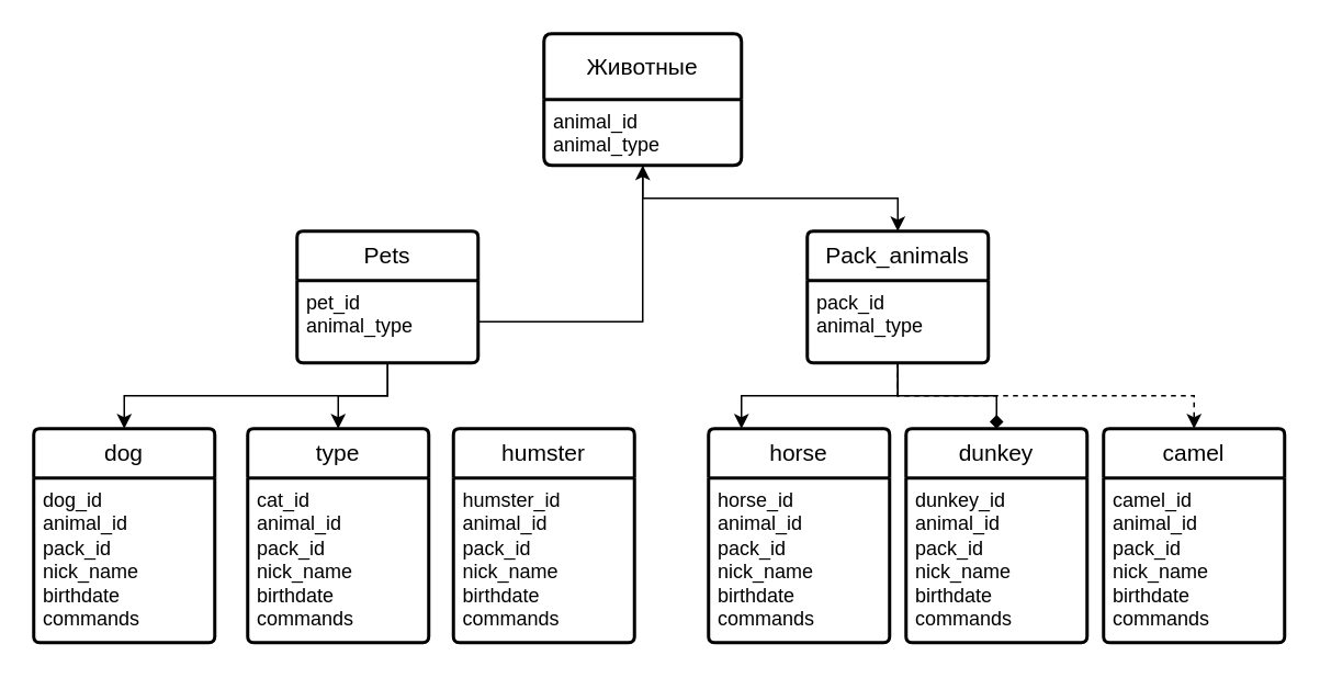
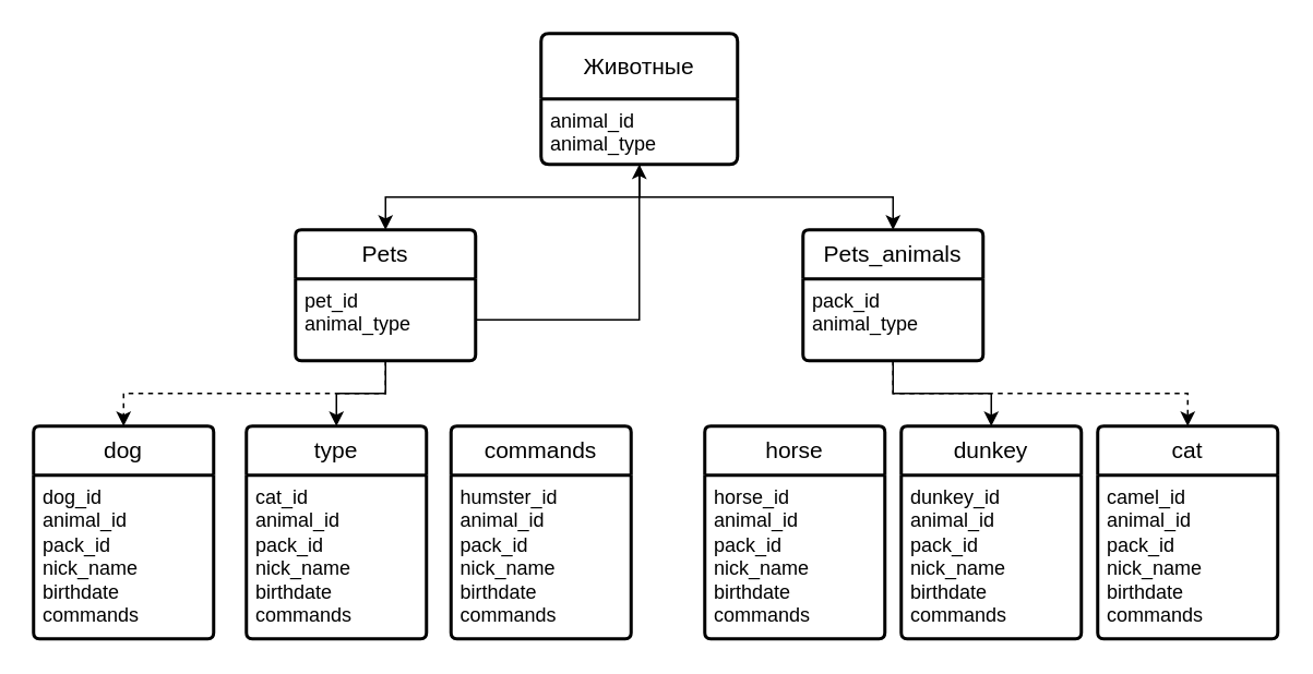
  <mxCell id="0" />
  <mxCell id="1" parent="0" />
  <mxCell id="2" value="Животные" style="swimlane;childLayout=stackLayout;horizontal=1;startSize=40;horizontalStack=0;rounded=1;fontSize=14;fontStyle=0;strokeWidth=2;resizeParent=0;resizeLast=1;shadow=0;dashed=0;align=center;arcSize=4;whiteSpace=wrap;html=1;" parent="1" vertex="1"><mxGeometry x="330" y="20" width="120" height="80" as="geometry" /></mxCell>
  <mxCell id="3" value="animal_id&lt;br&gt;animal_type" style="align=left;strokeColor=none;fillColor=none;spacingLeft=4;fontSize=12;verticalAlign=top;resizable=0;rotatable=0;part=1;html=1;" parent="2" vertex="1"><mxGeometry y="40" width="120" height="40" as="geometry" /></mxCell>
  <mxCell id="4" style="edgeStyle=orthogonalEdgeStyle;rounded=0;orthogonalLoop=1;jettySize=auto;html=1;exitX=0.5;exitY=1;exitDx=0;exitDy=0;" parent="2" source="3" target="3" edge="1"><mxGeometry relative="1" as="geometry" /></mxCell>
- <mxCell id="5" value="Pack_animals" style="swimlane;childLayout=stackLayout;horizontal=1;startSize=30;horizontalStack=0;rounded=1;fontSize=14;fontStyle=0;strokeWidth=2;resizeParent=0;resizeLast=1;shadow=0;dashed=0;align=center;arcSize=4;whiteSpace=wrap;html=1;" parent="1" vertex="1"><mxGeometry x="490" y="140" width="110" height="80" as="geometry" /></mxCell>
+ <mxCell id="5" value="Pets_animals" style="swimlane;childLayout=stackLayout;horizontal=1;startSize=30;horizontalStack=0;rounded=1;fontSize=14;fontStyle=0;strokeWidth=2;resizeParent=0;resizeLast=1;shadow=0;dashed=0;align=center;arcSize=4;whiteSpace=wrap;html=1;" parent="1" vertex="1"><mxGeometry x="490" y="140" width="110" height="80" as="geometry" /></mxCell>
  <mxCell id="6" value="pack_id&lt;br&gt;animal_type" style="align=left;strokeColor=none;fillColor=none;spacingLeft=4;fontSize=12;verticalAlign=top;resizable=0;rotatable=0;part=1;html=1;" parent="5" vertex="1"><mxGeometry y="30" width="110" height="50" as="geometry" /></mxCell>
  <mxCell id="7" value="Pets" style="swimlane;childLayout=stackLayout;horizontal=1;startSize=30;horizontalStack=0;rounded=1;fontSize=14;fontStyle=0;strokeWidth=2;resizeParent=0;resizeLast=1;shadow=0;dashed=0;align=center;arcSize=4;whiteSpace=wrap;html=1;" parent="1" vertex="1"><mxGeometry x="180" y="140" width="110" height="80" as="geometry" /></mxCell>
  <mxCell id="8" value="pet_id&lt;br&gt;animal_type" style="align=left;strokeColor=none;fillColor=none;spacingLeft=4;fontSize=12;verticalAlign=top;resizable=0;rotatable=0;part=1;html=1;" parent="7" vertex="1"><mxGeometry y="30" width="110" height="50" as="geometry" /></mxCell>
  <mxCell id="9" value="horse" style="swimlane;childLayout=stackLayout;horizontal=1;startSize=30;horizontalStack=0;rounded=1;fontSize=14;fontStyle=0;strokeWidth=2;resizeParent=0;resizeLast=1;shadow=0;dashed=0;align=center;arcSize=4;whiteSpace=wrap;html=1;" parent="1" vertex="1"><mxGeometry x="430" y="260" width="110" height="130" as="geometry" /></mxCell>
  <mxCell id="10" value="&lt;div&gt;horse_id&lt;/div&gt;&lt;div&gt;animal_id&lt;br&gt;&lt;/div&gt;&lt;div&gt;pack_id&lt;br&gt;&lt;/div&gt;&lt;div&gt;nick_name&lt;/div&gt;&lt;div&gt;birthdate&lt;/div&gt;&lt;div&gt;commands&lt;br&gt;&lt;/div&gt;" style="align=left;strokeColor=none;fillColor=none;spacingLeft=4;fontSize=12;verticalAlign=top;resizable=0;rotatable=0;part=1;html=1;" parent="9" vertex="1"><mxGeometry y="30" width="110" height="100" as="geometry" /></mxCell>
  <mxCell id="11" value="dunkey" style="swimlane;childLayout=stackLayout;horizontal=1;startSize=30;horizontalStack=0;rounded=1;fontSize=14;fontStyle=0;strokeWidth=2;resizeParent=0;resizeLast=1;shadow=0;dashed=0;align=center;arcSize=4;whiteSpace=wrap;html=1;" parent="1" vertex="1"><mxGeometry x="550" y="260" width="110" height="130" as="geometry" /></mxCell>
  <mxCell id="12" value="&lt;div&gt;dunkey_id&lt;/div&gt;&lt;div&gt;animal_id&lt;br&gt;&lt;/div&gt;&lt;div&gt;pack_id&lt;br&gt;&lt;/div&gt;&lt;div&gt;nick_name&lt;/div&gt;&lt;div&gt;birthdate&lt;/div&gt;&lt;div&gt;commands&lt;br&gt;&lt;/div&gt;" style="align=left;strokeColor=none;fillColor=none;spacingLeft=4;fontSize=12;verticalAlign=top;resizable=0;rotatable=0;part=1;html=1;" parent="11" vertex="1"><mxGeometry y="30" width="110" height="100" as="geometry" /></mxCell>
- <mxCell id="13" value="camel" style="swimlane;childLayout=stackLayout;horizontal=1;startSize=30;horizontalStack=0;rounded=1;fontSize=14;fontStyle=0;strokeWidth=2;resizeParent=0;resizeLast=1;shadow=0;dashed=0;align=center;arcSize=4;whiteSpace=wrap;html=1;" parent="1" vertex="1"><mxGeometry x="670" y="260" width="110" height="130" as="geometry" /></mxCell>
+ <mxCell id="13" value="cat" style="swimlane;childLayout=stackLayout;horizontal=1;startSize=30;horizontalStack=0;rounded=1;fontSize=14;fontStyle=0;strokeWidth=2;resizeParent=0;resizeLast=1;shadow=0;dashed=0;align=center;arcSize=4;whiteSpace=wrap;html=1;" parent="1" vertex="1"><mxGeometry x="670" y="260" width="110" height="130" as="geometry" /></mxCell>
  <mxCell id="14" value="&lt;div&gt;camel_id&lt;/div&gt;&lt;div&gt;animal_id&lt;br&gt;&lt;/div&gt;&lt;div&gt;pack_id&lt;br&gt;&lt;/div&gt;&lt;div&gt;nick_name&lt;/div&gt;&lt;div&gt;birthdate&lt;/div&gt;&lt;div&gt;commands&lt;br&gt;&lt;/div&gt;" style="align=left;strokeColor=none;fillColor=none;spacingLeft=4;fontSize=12;verticalAlign=top;resizable=0;rotatable=0;part=1;html=1;" parent="13" vertex="1"><mxGeometry y="30" width="110" height="100" as="geometry" /></mxCell>
- <mxCell id="15" style="edgeStyle=orthogonalEdgeStyle;rounded=0;orthogonalLoop=1;jettySize=auto;html=1;" parent="1" source="6" target="9" edge="1"><mxGeometry relative="1" as="geometry"><Array as="points"><mxPoint x="545" y="240" /><mxPoint x="450" y="240" /></Array></mxGeometry></mxCell>
  <mxCell id="16" value="dog" style="swimlane;childLayout=stackLayout;horizontal=1;startSize=30;horizontalStack=0;rounded=1;fontSize=14;fontStyle=0;strokeWidth=2;resizeParent=0;resizeLast=1;shadow=0;dashed=0;align=center;arcSize=4;whiteSpace=wrap;html=1;" parent="1" vertex="1"><mxGeometry x="20" y="260" width="110" height="130" as="geometry" /></mxCell>
  <mxCell id="17" value="&lt;div&gt;dog_id&lt;/div&gt;&lt;div&gt;animal_id&lt;br&gt;&lt;/div&gt;&lt;div&gt;pack_id&lt;br&gt;&lt;/div&gt;&lt;div&gt;nick_name&lt;/div&gt;&lt;div&gt;birthdate&lt;/div&gt;&lt;div&gt;commands&lt;br&gt;&lt;/div&gt;" style="align=left;strokeColor=none;fillColor=none;spacingLeft=4;fontSize=12;verticalAlign=top;resizable=0;rotatable=0;part=1;html=1;" parent="16" vertex="1"><mxGeometry y="30" width="110" height="100" as="geometry" /></mxCell>
  <mxCell id="18" value="type" style="swimlane;childLayout=stackLayout;horizontal=1;startSize=30;horizontalStack=0;rounded=1;fontSize=14;fontStyle=0;strokeWidth=2;resizeParent=0;resizeLast=1;shadow=0;dashed=0;align=center;arcSize=4;whiteSpace=wrap;html=1;" parent="1" vertex="1"><mxGeometry x="150" y="260" width="110" height="130" as="geometry" /></mxCell>
  <mxCell id="19" value="&lt;div&gt;cat_id&lt;/div&gt;&lt;div&gt;animal_id&lt;br&gt;&lt;/div&gt;&lt;div&gt;pack_id&lt;br&gt;&lt;/div&gt;&lt;div&gt;nick_name&lt;/div&gt;&lt;div&gt;birthdate&lt;/div&gt;&lt;div&gt;commands&lt;br&gt;&lt;/div&gt;" style="align=left;strokeColor=none;fillColor=none;spacingLeft=4;fontSize=12;verticalAlign=top;resizable=0;rotatable=0;part=1;html=1;" parent="18" vertex="1"><mxGeometry y="30" width="110" height="100" as="geometry" /></mxCell>
- <mxCell id="20" value="humster" style="swimlane;childLayout=stackLayout;horizontal=1;startSize=30;horizontalStack=0;rounded=1;fontSize=14;fontStyle=0;strokeWidth=2;resizeParent=0;resizeLast=1;shadow=0;dashed=0;align=center;arcSize=4;whiteSpace=wrap;html=1;" parent="1" vertex="1"><mxGeometry x="275" y="260" width="110" height="130" as="geometry" /></mxCell>
+ <mxCell id="20" value="commands" style="swimlane;childLayout=stackLayout;horizontal=1;startSize=30;horizontalStack=0;rounded=1;fontSize=14;fontStyle=0;strokeWidth=2;resizeParent=0;resizeLast=1;shadow=0;dashed=0;align=center;arcSize=4;whiteSpace=wrap;html=1;" parent="1" vertex="1"><mxGeometry x="275" y="260" width="110" height="130" as="geometry" /></mxCell>
  <mxCell id="21" value="&lt;div&gt;humster_id&lt;/div&gt;&lt;div&gt;animal_id&lt;br&gt;&lt;/div&gt;&lt;div&gt;pack_id&lt;br&gt;&lt;/div&gt;&lt;div&gt;nick_name&lt;/div&gt;&lt;div&gt;birthdate&lt;/div&gt;&lt;div&gt;commands&lt;br&gt;&lt;/div&gt;&amp;nbsp;" style="align=left;strokeColor=none;fillColor=none;spacingLeft=4;fontSize=12;verticalAlign=top;resizable=0;rotatable=0;part=1;html=1;" parent="20" vertex="1"><mxGeometry y="30" width="110" height="100" as="geometry" /></mxCell>
- <mxCell id="22" style="edgeStyle=orthogonalEdgeStyle;rounded=0;orthogonalLoop=1;jettySize=auto;html=1;entryX=0.5;entryY=0;entryDx=0;entryDy=0;endArrow=diamond;" parent="1" source="6" target="11" edge="1"><mxGeometry relative="1" as="geometry" /></mxCell>
+ <mxCell id="22" style="edgeStyle=orthogonalEdgeStyle;rounded=0;orthogonalLoop=1;jettySize=auto;html=1;entryX=0.5;entryY=0;entryDx=0;entryDy=0;" parent="1" source="6" target="11" edge="1"><mxGeometry relative="1" as="geometry" /></mxCell>
  <mxCell id="23" style="edgeStyle=orthogonalEdgeStyle;rounded=0;orthogonalLoop=1;jettySize=auto;html=1;entryX=0.5;entryY=0;entryDx=0;entryDy=0;dashed=1;" parent="1" source="6" target="13" edge="1"><mxGeometry relative="1" as="geometry"><Array as="points"><mxPoint x="545" y="240" /><mxPoint x="725" y="240" /></Array></mxGeometry></mxCell>
  <mxCell id="24" style="edgeStyle=orthogonalEdgeStyle;rounded=0;orthogonalLoop=1;jettySize=auto;html=1;entryX=0.5;entryY=0;entryDx=0;entryDy=0;" parent="1" source="8" target="18" edge="1"><mxGeometry relative="1" as="geometry" /></mxCell>
  <mxCell id="25" style="edgeStyle=orthogonalEdgeStyle;rounded=0;orthogonalLoop=1;jettySize=auto;html=1;" parent="1" source="8" target="3" edge="1"><mxGeometry relative="1" as="geometry" /></mxCell>
- <mxCell id="26" style="edgeStyle=orthogonalEdgeStyle;rounded=0;orthogonalLoop=1;jettySize=auto;html=1;" parent="1" source="8" target="16" edge="1"><mxGeometry relative="1" as="geometry"><Array as="points"><mxPoint x="235" y="240" /><mxPoint x="75" y="240" /></Array></mxGeometry></mxCell>
+ <mxCell id="26" style="edgeStyle=orthogonalEdgeStyle;rounded=0;orthogonalLoop=1;jettySize=auto;html=1;dashed=1;" parent="1" source="8" target="16" edge="1"><mxGeometry relative="1" as="geometry"><Array as="points"><mxPoint x="235" y="240" /><mxPoint x="75" y="240" /></Array></mxGeometry></mxCell>
+ <mxCell id="27" style="edgeStyle=orthogonalEdgeStyle;rounded=0;orthogonalLoop=1;jettySize=auto;html=1;entryX=0.5;entryY=0;entryDx=0;entryDy=0;" parent="1" source="3" target="7" edge="1"><mxGeometry relative="1" as="geometry"><Array as="points"><mxPoint x="390" y="120" /><mxPoint x="235" y="120" /></Array></mxGeometry></mxCell>
  <mxCell id="28" style="edgeStyle=orthogonalEdgeStyle;rounded=0;orthogonalLoop=1;jettySize=auto;html=1;entryX=0.5;entryY=0;entryDx=0;entryDy=0;" parent="1" source="3" target="5" edge="1"><mxGeometry relative="1" as="geometry"><Array as="points"><mxPoint x="390" y="120" /><mxPoint x="545" y="120" /></Array></mxGeometry></mxCell>
